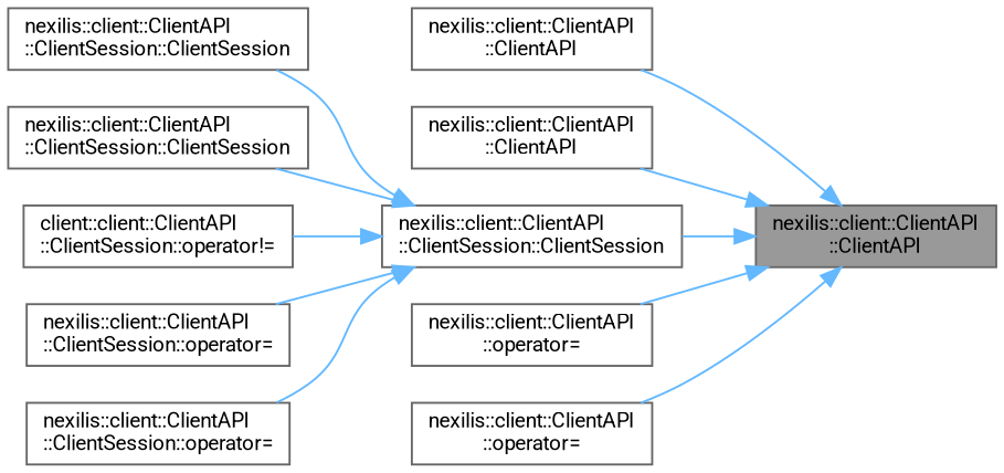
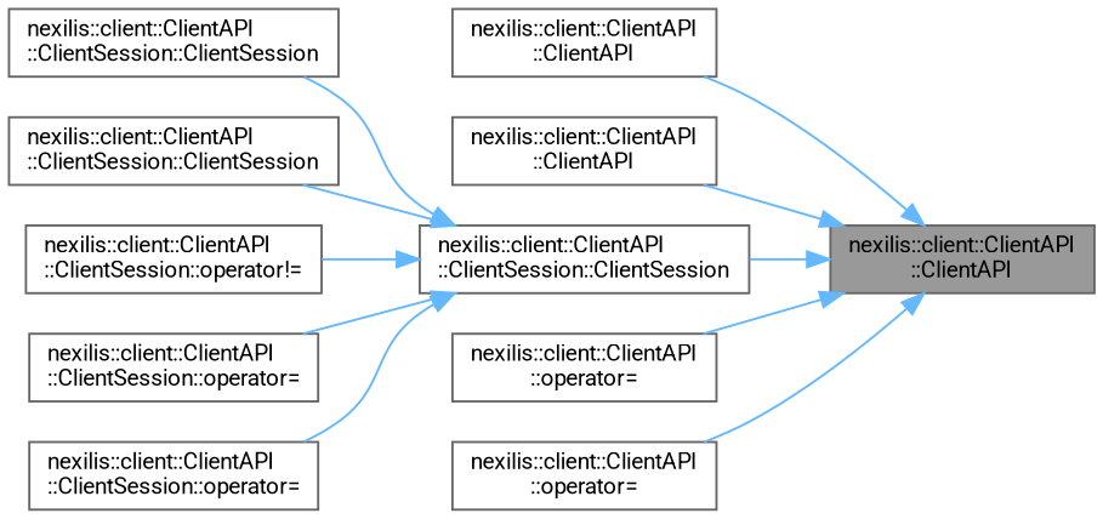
  digraph {
    rankdir=RL
    fontname=Roboto
    node [color=grey40 fillcolor=white fontname=Roboto fontsize=10 shape=box style=filled]
    edge [color=steelblue1 dir=back fontname=Roboto fontsize=10 labelfontname=Helvetica labelfontsize=10 style=solid]
    n1 [color=gray40 fillcolor=grey60 fontcolor=black height=0.2 label="nexilis::client::ClientAPI\l::ClientAPI" width=0.4]
    n2 [height=0.2 label="nexilis::client::ClientAPI\l::ClientAPI" width=0.4]
    n3 [height=0.2 label="nexilis::client::ClientAPI\l::ClientAPI" width=0.4]
    n4 [height=0.2 label="nexilis::client::ClientAPI\l::ClientSession::ClientSession" width=0.4]
    n5 [height=0.2 label="nexilis::client::ClientAPI\l::operator=" width=0.4]
    n6 [height=0.2 label="nexilis::client::ClientAPI\l::operator=" width=0.4]
    n7 [height=0.2 label="nexilis::client::ClientAPI\l::ClientSession::ClientSession" width=0.4]
    n8 [height=0.2 label="nexilis::client::ClientAPI\l::ClientSession::ClientSession" width=0.4]
-   n9 [height=0.2 label="client::client::ClientAPI\l::ClientSession::operator!=" width=0.4]
+   n9 [height=0.2 label="nexilis::client::ClientAPI\l::ClientSession::operator!=" width=0.4]
    n10 [height=0.2 label="nexilis::client::ClientAPI\l::ClientSession::operator=" width=0.4]
    n11 [height=0.2 label="nexilis::client::ClientAPI\l::ClientSession::operator=" width=0.4]
    n1 -> n2
    n1 -> n3
    n1 -> n4
    n1 -> n5
    n1 -> n6
    n4 -> n7
    n4 -> n8
    n4 -> n9
    n4 -> n10
    n4 -> n11
  }
